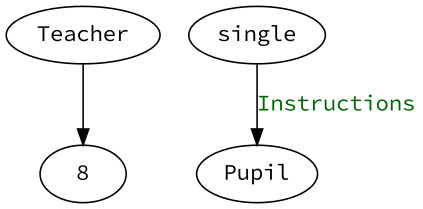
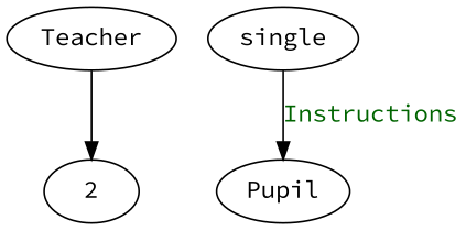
  digraph {
    fontname="Source Code Pro"
    node [fontname="Source Code Pro"]
    edge [fontname="Source Code Pro"]
    n1 [label=Teacher]
-   2 [label=8]
+   2
    n3 [label=Pupil]
    n4 [label=single]
    n1 -> 2
    n4 -> n3 [fontcolor=darkgreen label=Instructions]
  }
